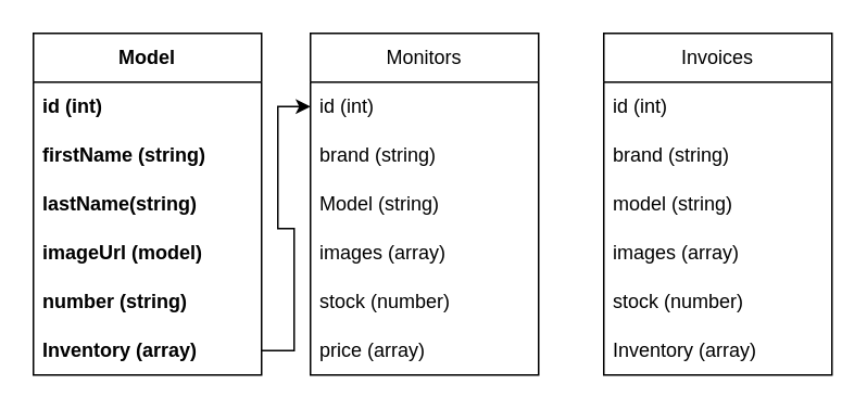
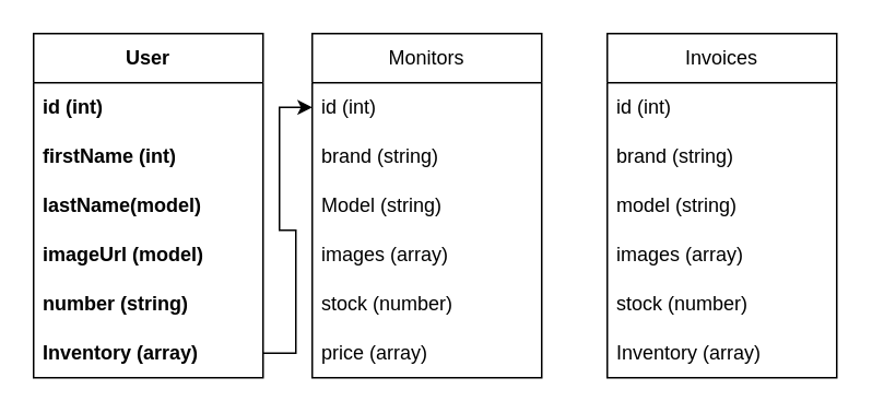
  <mxCell id="0" />
  <mxCell id="1" parent="0" />
- <mxCell id="2" value="Model" style="swimlane;fontStyle=1;childLayout=stackLayout;horizontal=1;startSize=30;horizontalStack=0;resizeParent=1;resizeParentMax=0;resizeLast=0;collapsible=1;marginBottom=0;whiteSpace=wrap;html=1;" vertex="1" parent="1"><mxGeometry x="20" y="20" width="140" height="210" as="geometry" /></mxCell>
+ <mxCell id="2" value="User" style="swimlane;fontStyle=1;childLayout=stackLayout;horizontal=1;startSize=30;horizontalStack=0;resizeParent=1;resizeParentMax=0;resizeLast=0;collapsible=1;marginBottom=0;whiteSpace=wrap;html=1;" vertex="1" parent="1"><mxGeometry x="20" y="20" width="140" height="210" as="geometry" /></mxCell>
  <mxCell id="3" value="id (int)" style="text;strokeColor=none;fillColor=none;align=left;verticalAlign=middle;spacingLeft=4;spacingRight=4;overflow=hidden;points=[[0,0.5],[1,0.5]];portConstraint=eastwest;rotatable=0;whiteSpace=wrap;html=1;fontStyle=1" vertex="1" parent="2"><mxGeometry y="30" width="140" height="30" as="geometry" /></mxCell>
- <mxCell id="4" value="firstName (string)" style="text;strokeColor=none;fillColor=none;align=left;verticalAlign=middle;spacingLeft=4;spacingRight=4;overflow=hidden;points=[[0,0.5],[1,0.5]];portConstraint=eastwest;rotatable=0;whiteSpace=wrap;html=1;fontStyle=1" vertex="1" parent="2"><mxGeometry y="60" width="140" height="30" as="geometry" /></mxCell>
- <mxCell id="5" value="lastName(string)" style="text;strokeColor=none;fillColor=none;align=left;verticalAlign=middle;spacingLeft=4;spacingRight=4;overflow=hidden;points=[[0,0.5],[1,0.5]];portConstraint=eastwest;rotatable=0;whiteSpace=wrap;html=1;fontStyle=1" vertex="1" parent="2"><mxGeometry y="90" width="140" height="30" as="geometry" /></mxCell>
+ <mxCell id="4" value="firstName (int)" style="text;strokeColor=none;fillColor=none;align=left;verticalAlign=middle;spacingLeft=4;spacingRight=4;overflow=hidden;points=[[0,0.5],[1,0.5]];portConstraint=eastwest;rotatable=0;whiteSpace=wrap;html=1;fontStyle=1" vertex="1" parent="2"><mxGeometry y="60" width="140" height="30" as="geometry" /></mxCell>
+ <mxCell id="5" value="lastName(model)" style="text;strokeColor=none;fillColor=none;align=left;verticalAlign=middle;spacingLeft=4;spacingRight=4;overflow=hidden;points=[[0,0.5],[1,0.5]];portConstraint=eastwest;rotatable=0;whiteSpace=wrap;html=1;fontStyle=1" vertex="1" parent="2"><mxGeometry y="90" width="140" height="30" as="geometry" /></mxCell>
  <mxCell id="6" value="imageUrl (model)" style="text;strokeColor=none;fillColor=none;align=left;verticalAlign=middle;spacingLeft=4;spacingRight=4;overflow=hidden;points=[[0,0.5],[1,0.5]];portConstraint=eastwest;rotatable=0;whiteSpace=wrap;html=1;fontStyle=1" vertex="1" parent="2"><mxGeometry y="120" width="140" height="30" as="geometry" /></mxCell>
  <mxCell id="7" value="number (string)" style="text;strokeColor=none;fillColor=none;align=left;verticalAlign=middle;spacingLeft=4;spacingRight=4;overflow=hidden;points=[[0,0.5],[1,0.5]];portConstraint=eastwest;rotatable=0;whiteSpace=wrap;html=1;fontStyle=1" vertex="1" parent="2"><mxGeometry y="150" width="140" height="30" as="geometry" /></mxCell>
  <mxCell id="8" value="Inventory (array)" style="text;strokeColor=none;fillColor=none;align=left;verticalAlign=middle;spacingLeft=4;spacingRight=4;overflow=hidden;points=[[0,0.5],[1,0.5]];portConstraint=eastwest;rotatable=0;whiteSpace=wrap;html=1;fontStyle=1" vertex="1" parent="2"><mxGeometry y="180" width="140" height="30" as="geometry" /></mxCell>
  <mxCell id="9" value="Monitors" style="swimlane;fontStyle=0;childLayout=stackLayout;horizontal=1;startSize=30;horizontalStack=0;resizeParent=1;resizeParentMax=0;resizeLast=0;collapsible=1;marginBottom=0;whiteSpace=wrap;html=1;" vertex="1" parent="1"><mxGeometry x="190" y="20" width="140" height="210" as="geometry" /></mxCell>
  <mxCell id="10" value="id (int)" style="text;strokeColor=none;fillColor=none;align=left;verticalAlign=middle;spacingLeft=4;spacingRight=4;overflow=hidden;points=[[0,0.5],[1,0.5]];portConstraint=eastwest;rotatable=0;whiteSpace=wrap;html=1;" vertex="1" parent="9"><mxGeometry y="30" width="140" height="30" as="geometry" /></mxCell>
  <mxCell id="11" value="brand (string)" style="text;strokeColor=none;fillColor=none;align=left;verticalAlign=middle;spacingLeft=4;spacingRight=4;overflow=hidden;points=[[0,0.5],[1,0.5]];portConstraint=eastwest;rotatable=0;whiteSpace=wrap;html=1;" vertex="1" parent="9"><mxGeometry y="60" width="140" height="30" as="geometry" /></mxCell>
  <mxCell id="12" value="Model (string)" style="text;strokeColor=none;fillColor=none;align=left;verticalAlign=middle;spacingLeft=4;spacingRight=4;overflow=hidden;points=[[0,0.5],[1,0.5]];portConstraint=eastwest;rotatable=0;whiteSpace=wrap;html=1;" vertex="1" parent="9"><mxGeometry y="90" width="140" height="30" as="geometry" /></mxCell>
  <mxCell id="13" value="images (array)" style="text;strokeColor=none;fillColor=none;align=left;verticalAlign=middle;spacingLeft=4;spacingRight=4;overflow=hidden;points=[[0,0.5],[1,0.5]];portConstraint=eastwest;rotatable=0;whiteSpace=wrap;html=1;" vertex="1" parent="9"><mxGeometry y="120" width="140" height="30" as="geometry" /></mxCell>
  <mxCell id="14" value="stock (number)" style="text;strokeColor=none;fillColor=none;align=left;verticalAlign=middle;spacingLeft=4;spacingRight=4;overflow=hidden;points=[[0,0.5],[1,0.5]];portConstraint=eastwest;rotatable=0;whiteSpace=wrap;html=1;" vertex="1" parent="9"><mxGeometry y="150" width="140" height="30" as="geometry" /></mxCell>
  <mxCell id="15" value="price (array)" style="text;strokeColor=none;fillColor=none;align=left;verticalAlign=middle;spacingLeft=4;spacingRight=4;overflow=hidden;points=[[0,0.5],[1,0.5]];portConstraint=eastwest;rotatable=0;whiteSpace=wrap;html=1;" vertex="1" parent="9"><mxGeometry y="180" width="140" height="30" as="geometry" /></mxCell>
  <mxCell id="16" value="Invoices" style="swimlane;fontStyle=0;childLayout=stackLayout;horizontal=1;startSize=30;horizontalStack=0;resizeParent=1;resizeParentMax=0;resizeLast=0;collapsible=1;marginBottom=0;whiteSpace=wrap;html=1;" vertex="1" parent="1"><mxGeometry x="370" y="20" width="140" height="210" as="geometry" /></mxCell>
  <mxCell id="17" value="id (int)" style="text;strokeColor=none;fillColor=none;align=left;verticalAlign=middle;spacingLeft=4;spacingRight=4;overflow=hidden;points=[[0,0.5],[1,0.5]];portConstraint=eastwest;rotatable=0;whiteSpace=wrap;html=1;" vertex="1" parent="16"><mxGeometry y="30" width="140" height="30" as="geometry" /></mxCell>
  <mxCell id="18" value="brand (string)" style="text;strokeColor=none;fillColor=none;align=left;verticalAlign=middle;spacingLeft=4;spacingRight=4;overflow=hidden;points=[[0,0.5],[1,0.5]];portConstraint=eastwest;rotatable=0;whiteSpace=wrap;html=1;" vertex="1" parent="16"><mxGeometry y="60" width="140" height="30" as="geometry" /></mxCell>
  <mxCell id="19" value="model (string)" style="text;strokeColor=none;fillColor=none;align=left;verticalAlign=middle;spacingLeft=4;spacingRight=4;overflow=hidden;points=[[0,0.5],[1,0.5]];portConstraint=eastwest;rotatable=0;whiteSpace=wrap;html=1;" vertex="1" parent="16"><mxGeometry y="90" width="140" height="30" as="geometry" /></mxCell>
  <mxCell id="20" value="images (array)" style="text;strokeColor=none;fillColor=none;align=left;verticalAlign=middle;spacingLeft=4;spacingRight=4;overflow=hidden;points=[[0,0.5],[1,0.5]];portConstraint=eastwest;rotatable=0;whiteSpace=wrap;html=1;" vertex="1" parent="16"><mxGeometry y="120" width="140" height="30" as="geometry" /></mxCell>
  <mxCell id="21" value="stock (number)" style="text;strokeColor=none;fillColor=none;align=left;verticalAlign=middle;spacingLeft=4;spacingRight=4;overflow=hidden;points=[[0,0.5],[1,0.5]];portConstraint=eastwest;rotatable=0;whiteSpace=wrap;html=1;" vertex="1" parent="16"><mxGeometry y="150" width="140" height="30" as="geometry" /></mxCell>
  <mxCell id="22" value="Inventory (array)" style="text;strokeColor=none;fillColor=none;align=left;verticalAlign=middle;spacingLeft=4;spacingRight=4;overflow=hidden;points=[[0,0.5],[1,0.5]];portConstraint=eastwest;rotatable=0;whiteSpace=wrap;html=1;" vertex="1" parent="16"><mxGeometry y="180" width="140" height="30" as="geometry" /></mxCell>
  <mxCell id="23" style="edgeStyle=orthogonalEdgeStyle;rounded=0;orthogonalLoop=1;jettySize=auto;html=1;" edge="1" parent="1" source="8" target="10"><mxGeometry relative="1" as="geometry" /></mxCell>
